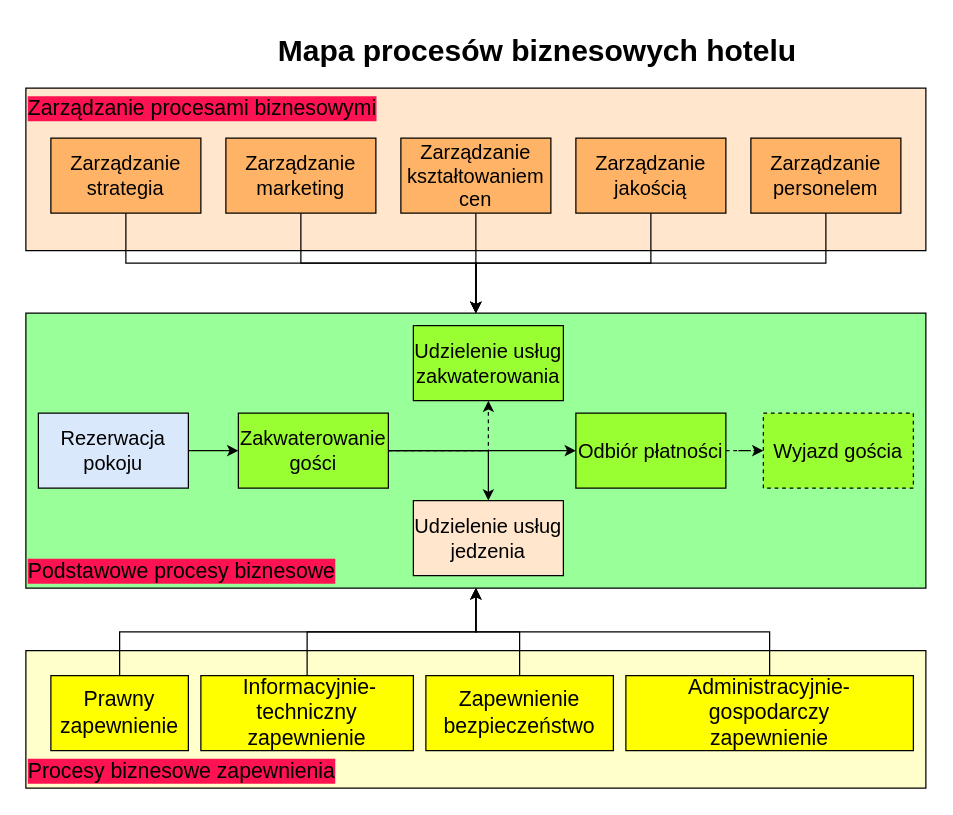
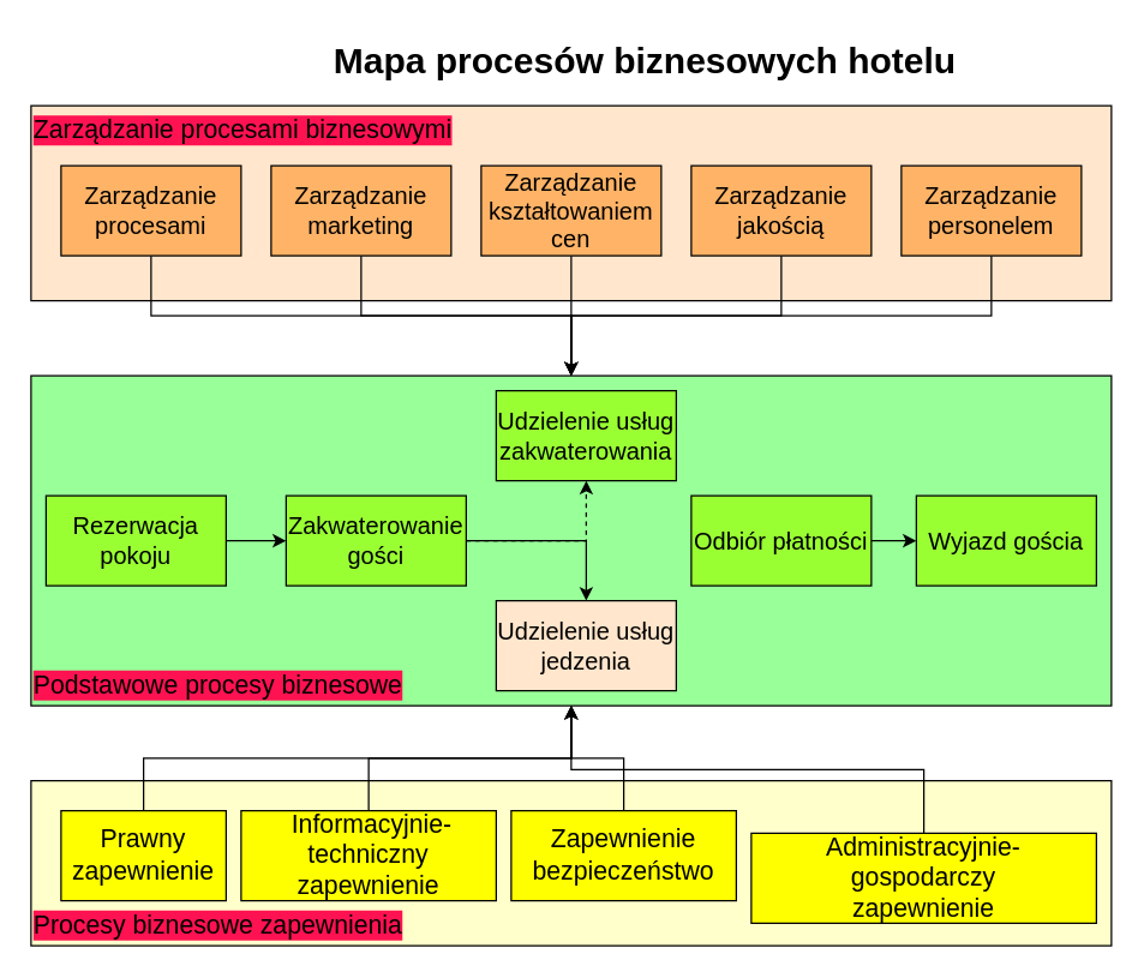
  <mxCell id="0" />
  <mxCell id="1" parent="0" />
  <mxCell id="2" value="Mapa procesów biznesowych hotelu" style="text;html=1;fontSize=24;fontStyle=1" vertex="1" parent="1"><mxGeometry x="220" y="20" width="220" height="30" as="geometry" /></mxCell>
  <mxCell id="3" value="" style="rounded=0;whiteSpace=wrap;html=1;fillColor=#FFE6CC;" vertex="1" parent="1"><mxGeometry x="20" y="70" width="720" height="130" as="geometry" /></mxCell>
  <mxCell id="4" value="Zarządzanie procesami biznesowymi" style="text;html=1;fontSize=17;labelBackgroundColor=#FF1251;" vertex="1" parent="1"><mxGeometry x="20" y="70" width="220" height="30" as="geometry" /></mxCell>
  <mxCell id="5" value="" style="edgeStyle=orthogonalEdgeStyle;rounded=0;orthogonalLoop=1;jettySize=auto;html=1;fontSize=16;" edge="1" parent="1" source="6" target="15"><mxGeometry relative="1" as="geometry" /></mxCell>
- <mxCell id="6" value="&lt;div style=&quot;font-size: 16px&quot;&gt;&lt;font style=&quot;font-size: 16px&quot;&gt;Zarządzanie&lt;/font&gt;&lt;/div&gt;&lt;div style=&quot;font-size: 16px&quot;&gt;&lt;font style=&quot;font-size: 16px&quot;&gt;strategia&lt;/font&gt;&lt;/div&gt;" style="rounded=0;whiteSpace=wrap;html=1;fillColor=#FFB366;" vertex="1" parent="1"><mxGeometry x="40" y="110" width="120" height="60" as="geometry" /></mxCell>
+ <mxCell id="6" value="&lt;div style=&quot;font-size: 16px&quot;&gt;&lt;font style=&quot;font-size: 16px&quot;&gt;Zarządzanie&lt;/font&gt;&lt;/div&gt;&lt;div style=&quot;font-size: 16px&quot;&gt;&lt;font style=&quot;font-size: 16px&quot;&gt;procesami&lt;/font&gt;&lt;/div&gt;" style="rounded=0;whiteSpace=wrap;html=1;fillColor=#FFB366;" vertex="1" parent="1"><mxGeometry x="40" y="110" width="120" height="60" as="geometry" /></mxCell>
  <mxCell id="7" value="" style="edgeStyle=orthogonalEdgeStyle;rounded=0;orthogonalLoop=1;jettySize=auto;html=1;fontSize=16;" edge="1" parent="1" source="8" target="15"><mxGeometry relative="1" as="geometry" /></mxCell>
  <mxCell id="8" value="&lt;div style=&quot;font-size: 16px;&quot;&gt;&lt;span style=&quot;font-size: 16px;&quot;&gt;Zarządzanie&lt;/span&gt;&lt;/div&gt;&lt;div style=&quot;font-size: 16px;&quot;&gt;&lt;span style=&quot;font-size: 16px;&quot;&gt;marketing&lt;/span&gt;&lt;/div&gt;" style="rounded=0;whiteSpace=wrap;html=1;fontSize=16;fillColor=#FFB366;" vertex="1" parent="1"><mxGeometry x="180" y="110" width="120" height="60" as="geometry" /></mxCell>
  <mxCell id="9" value="" style="edgeStyle=orthogonalEdgeStyle;rounded=0;orthogonalLoop=1;jettySize=auto;html=1;fontSize=16;entryX=0.5;entryY=0;entryDx=0;entryDy=0;" edge="1" parent="1" source="10" target="15"><mxGeometry relative="1" as="geometry" /></mxCell>
  <mxCell id="10" value="&lt;div style=&quot;font-size: 16px;&quot;&gt;&lt;span style=&quot;font-size: 16px;&quot;&gt;Zarządzanie&lt;/span&gt;&lt;/div&gt;&lt;div style=&quot;font-size: 16px;&quot;&gt;&lt;span style=&quot;font-size: 16px;&quot;&gt;kształtowaniem cen&lt;/span&gt;&lt;/div&gt;" style="rounded=0;whiteSpace=wrap;html=1;fontSize=16;fillColor=#FFB366;" vertex="1" parent="1"><mxGeometry x="320" y="110" width="120" height="60" as="geometry" /></mxCell>
  <mxCell id="11" value="" style="edgeStyle=orthogonalEdgeStyle;rounded=0;orthogonalLoop=1;jettySize=auto;html=1;fontSize=16;" edge="1" parent="1" source="12" target="15"><mxGeometry relative="1" as="geometry" /></mxCell>
  <mxCell id="12" value="&lt;div style=&quot;font-size: 16px;&quot;&gt;&lt;span style=&quot;font-size: 16px;&quot;&gt;Zarządzanie&lt;/span&gt;&lt;/div&gt;&lt;div style=&quot;font-size: 16px;&quot;&gt;&lt;span style=&quot;font-size: 16px;&quot;&gt;jakością&lt;/span&gt;&lt;/div&gt;" style="rounded=0;whiteSpace=wrap;html=1;fontSize=16;fillColor=#FFB366;" vertex="1" parent="1"><mxGeometry x="460" y="110" width="120" height="60" as="geometry" /></mxCell>
  <mxCell id="13" value="" style="edgeStyle=orthogonalEdgeStyle;rounded=0;orthogonalLoop=1;jettySize=auto;html=1;fontSize=16;" edge="1" parent="1" source="14" target="15"><mxGeometry relative="1" as="geometry" /></mxCell>
  <mxCell id="14" value="&lt;div style=&quot;font-size: 16px;&quot;&gt;&lt;span style=&quot;font-size: 16px;&quot;&gt;Zarządzanie&lt;/span&gt;&lt;/div&gt;&lt;div style=&quot;font-size: 16px;&quot;&gt;&lt;span style=&quot;font-size: 16px;&quot;&gt;personelem&lt;/span&gt;&lt;/div&gt;" style="rounded=0;whiteSpace=wrap;html=1;fontSize=16;fillColor=#FFB366;" vertex="1" parent="1"><mxGeometry x="600" y="110" width="120" height="60" as="geometry" /></mxCell>
  <mxCell id="15" value="" style="rounded=0;whiteSpace=wrap;html=1;labelBackgroundColor=#99FF33;fontSize=17;fontColor=#99FF99;fillColor=#99FF99;" vertex="1" parent="1"><mxGeometry x="20" y="250" width="720" height="220" as="geometry" /></mxCell>
  <mxCell id="16" value="" style="edgeStyle=orthogonalEdgeStyle;rounded=0;orthogonalLoop=1;jettySize=auto;html=1;" edge="1" parent="1" source="17" target="19"><mxGeometry relative="1" as="geometry" /></mxCell>
- <mxCell id="17" value="Rezerwacja pokoju&lt;br style=&quot;font-size: 16px;&quot;&gt;" style="rounded=0;whiteSpace=wrap;html=1;fontSize=16;fillColor=#dae8fc;" vertex="1" parent="1"><mxGeometry x="30" y="330" width="120" height="60" as="geometry" /></mxCell>
+ <mxCell id="17" value="Rezerwacja pokoju&lt;br style=&quot;font-size: 16px;&quot;&gt;" style="rounded=0;whiteSpace=wrap;html=1;fontSize=16;fillColor=#99FF33;" vertex="1" parent="1"><mxGeometry x="30" y="330" width="120" height="60" as="geometry" /></mxCell>
  <mxCell id="18" value="" style="edgeStyle=orthogonalEdgeStyle;rounded=0;orthogonalLoop=1;jettySize=auto;html=1;dashed=1;" edge="1" parent="1" source="19" target="20"><mxGeometry relative="1" as="geometry"><mxPoint x="500" y="450" as="targetPoint" /></mxGeometry></mxCell>
  <mxCell id="19" value="Zakwaterowanie gości" style="rounded=0;whiteSpace=wrap;html=1;fontSize=16;fillColor=#99FF33;" vertex="1" parent="1"><mxGeometry x="190" y="330" width="120" height="60" as="geometry" /></mxCell>
  <mxCell id="20" value="Udzielenie usług zakwaterowania" style="rounded=0;whiteSpace=wrap;html=1;fontSize=16;fillColor=#99FF33;" vertex="1" parent="1"><mxGeometry x="330" y="260" width="120" height="60" as="geometry" /></mxCell>
  <mxCell id="21" value="Udzielenie usług jedzenia" style="rounded=0;whiteSpace=wrap;html=1;fontSize=16;fillColor=#ffe6cc;" vertex="1" parent="1"><mxGeometry x="330" y="400" width="120" height="60" as="geometry" /></mxCell>
- <mxCell id="22" value="" style="edgeStyle=orthogonalEdgeStyle;rounded=0;orthogonalLoop=1;jettySize=auto;html=1;fontSize=17;dashed=1;" edge="1" parent="1" source="23" target="24"><mxGeometry relative="1" as="geometry" /></mxCell>
+ <mxCell id="22" value="" style="edgeStyle=orthogonalEdgeStyle;rounded=0;orthogonalLoop=1;jettySize=auto;html=1;fontSize=17;" edge="1" parent="1" source="23" target="24"><mxGeometry relative="1" as="geometry" /></mxCell>
  <mxCell id="23" value="Odbiór płatności" style="rounded=0;whiteSpace=wrap;html=1;fontSize=16;fillColor=#99FF33;" vertex="1" parent="1"><mxGeometry x="460" y="330" width="120" height="60" as="geometry" /></mxCell>
- <mxCell id="24" value="Wyjazd gościa" style="rounded=0;whiteSpace=wrap;html=1;fontSize=16;fillColor=#99FF33;dashed=1;" vertex="1" parent="1"><mxGeometry x="610" y="330" width="120" height="60" as="geometry" /></mxCell>
+ <mxCell id="24" value="Wyjazd gościa" style="rounded=0;whiteSpace=wrap;html=1;fontSize=16;fillColor=#99FF33;" vertex="1" parent="1"><mxGeometry x="610" y="330" width="120" height="60" as="geometry" /></mxCell>
  <mxCell id="25" value="" style="edgeStyle=orthogonalEdgeStyle;rounded=0;orthogonalLoop=1;jettySize=auto;html=1;exitX=1;exitY=0.5;exitDx=0;exitDy=0;entryX=0.5;entryY=0;entryDx=0;entryDy=0;" edge="1" parent="1" source="19" target="21"><mxGeometry relative="1" as="geometry"><mxPoint x="320" y="370" as="sourcePoint" /><mxPoint x="400" y="310" as="targetPoint" /></mxGeometry></mxCell>
- <mxCell id="26" value="" style="edgeStyle=orthogonalEdgeStyle;rounded=0;orthogonalLoop=1;jettySize=auto;html=1;exitX=1;exitY=0.5;exitDx=0;exitDy=0;" edge="1" parent="1" source="19" target="23"><mxGeometry relative="1" as="geometry"><mxPoint x="320" y="370" as="sourcePoint" /><mxPoint x="400" y="410" as="targetPoint" /></mxGeometry></mxCell>
  <mxCell id="27" value="Podstawowe procesy biznesowe" style="text;html=1;fontSize=17;labelBackgroundColor=#FF1251;" vertex="1" parent="1"><mxGeometry x="20" y="440" width="220" height="30" as="geometry" /></mxCell>
  <mxCell id="28" value="" style="rounded=0;whiteSpace=wrap;html=1;labelBackgroundColor=#FF1251;fontSize=17;fontColor=#FF1251;fillColor=#FFFFCC;" vertex="1" parent="1"><mxGeometry x="20" y="520" width="720" height="110" as="geometry" /></mxCell>
  <mxCell id="29" value="Procesy biznesowe zapewnienia" style="text;html=1;fontSize=17;labelBackgroundColor=#FF1251;" vertex="1" parent="1"><mxGeometry x="20" y="600" width="220" height="30" as="geometry" /></mxCell>
  <mxCell id="30" value="" style="edgeStyle=orthogonalEdgeStyle;rounded=0;orthogonalLoop=1;jettySize=auto;html=1;fontSize=17;fontColor=#FF1251;" edge="1" parent="1" source="31" target="15"><mxGeometry relative="1" as="geometry"><mxPoint x="95" y="490" as="targetPoint" /></mxGeometry></mxCell>
  <mxCell id="31" value="&lt;div style=&quot;color: rgb(255 , 18 , 81) ; font-size: 17px&quot;&gt;&lt;font color=&quot;#000000&quot;&gt;Prawny&lt;/font&gt;&lt;/div&gt;&lt;div style=&quot;color: rgb(255 , 18 , 81) ; font-size: 17px&quot;&gt;&lt;font color=&quot;#000000&quot;&gt;zapewnienie&lt;/font&gt;&lt;/div&gt;" style="rounded=0;whiteSpace=wrap;html=1;fontSize=16;fillColor=#FFFF00;" vertex="1" parent="1"><mxGeometry x="40" y="540" width="110" height="60" as="geometry" /></mxCell>
  <mxCell id="32" value="" style="edgeStyle=orthogonalEdgeStyle;rounded=0;orthogonalLoop=1;jettySize=auto;html=1;fontSize=17;fontColor=#FF1251;" edge="1" parent="1" source="33" target="15"><mxGeometry relative="1" as="geometry"><mxPoint x="615" y="490" as="targetPoint" /></mxGeometry></mxCell>
- <mxCell id="33" value="&lt;div style=&quot;font-size: 17px&quot;&gt;&lt;div&gt;Administracyjnie-&lt;/div&gt;&lt;div&gt;gospodarczy&lt;/div&gt;&lt;div&gt;zapewnienie&lt;/div&gt;&lt;/div&gt;" style="rounded=0;whiteSpace=wrap;html=1;fontSize=16;fillColor=#FFFF00;" vertex="1" parent="1"><mxGeometry x="500" y="540" width="230" height="60" as="geometry" /></mxCell>
+ <mxCell id="33" value="&lt;div style=&quot;font-size: 17px&quot;&gt;&lt;div&gt;Administracyjnie-&lt;/div&gt;&lt;div&gt;gospodarczy&lt;/div&gt;&lt;div&gt;zapewnienie&lt;/div&gt;&lt;/div&gt;" style="rounded=0;whiteSpace=wrap;html=1;fontSize=16;fillColor=#FFFF00;" vertex="1" parent="1"><mxGeometry x="500" y="555" width="230" height="60" as="geometry" /></mxCell>
  <mxCell id="34" value="" style="edgeStyle=orthogonalEdgeStyle;rounded=0;orthogonalLoop=1;jettySize=auto;html=1;fontSize=17;fontColor=#FF1251;" edge="1" parent="1" source="35" target="15"><mxGeometry relative="1" as="geometry"><mxPoint x="245" y="490" as="targetPoint" /></mxGeometry></mxCell>
  <mxCell id="35" value="&lt;div style=&quot;font-size: 17px&quot;&gt;&lt;div&gt;&amp;nbsp;Informacyjnie-&lt;/div&gt;&lt;div&gt;techniczny&lt;/div&gt;&lt;div&gt;zapewnienie&lt;/div&gt;&lt;/div&gt;" style="rounded=0;whiteSpace=wrap;html=1;fontSize=16;fillColor=#FFFF00;" vertex="1" parent="1"><mxGeometry x="160" y="540" width="170" height="60" as="geometry" /></mxCell>
  <mxCell id="36" value="" style="edgeStyle=orthogonalEdgeStyle;rounded=0;orthogonalLoop=1;jettySize=auto;html=1;fontSize=17;fontColor=#FF1251;" edge="1" parent="1" source="37" target="15"><mxGeometry relative="1" as="geometry"><mxPoint x="415" y="490" as="targetPoint" /></mxGeometry></mxCell>
  <mxCell id="37" value="&lt;div style=&quot;font-size: 17px&quot;&gt;&lt;div&gt;Zapewnienie&lt;/div&gt;&lt;div&gt;bezpieczeństwo&lt;/div&gt;&lt;/div&gt;" style="rounded=0;whiteSpace=wrap;html=1;fontSize=16;fillColor=#FFFF00;" vertex="1" parent="1"><mxGeometry x="340" y="540" width="150" height="60" as="geometry" /></mxCell>
